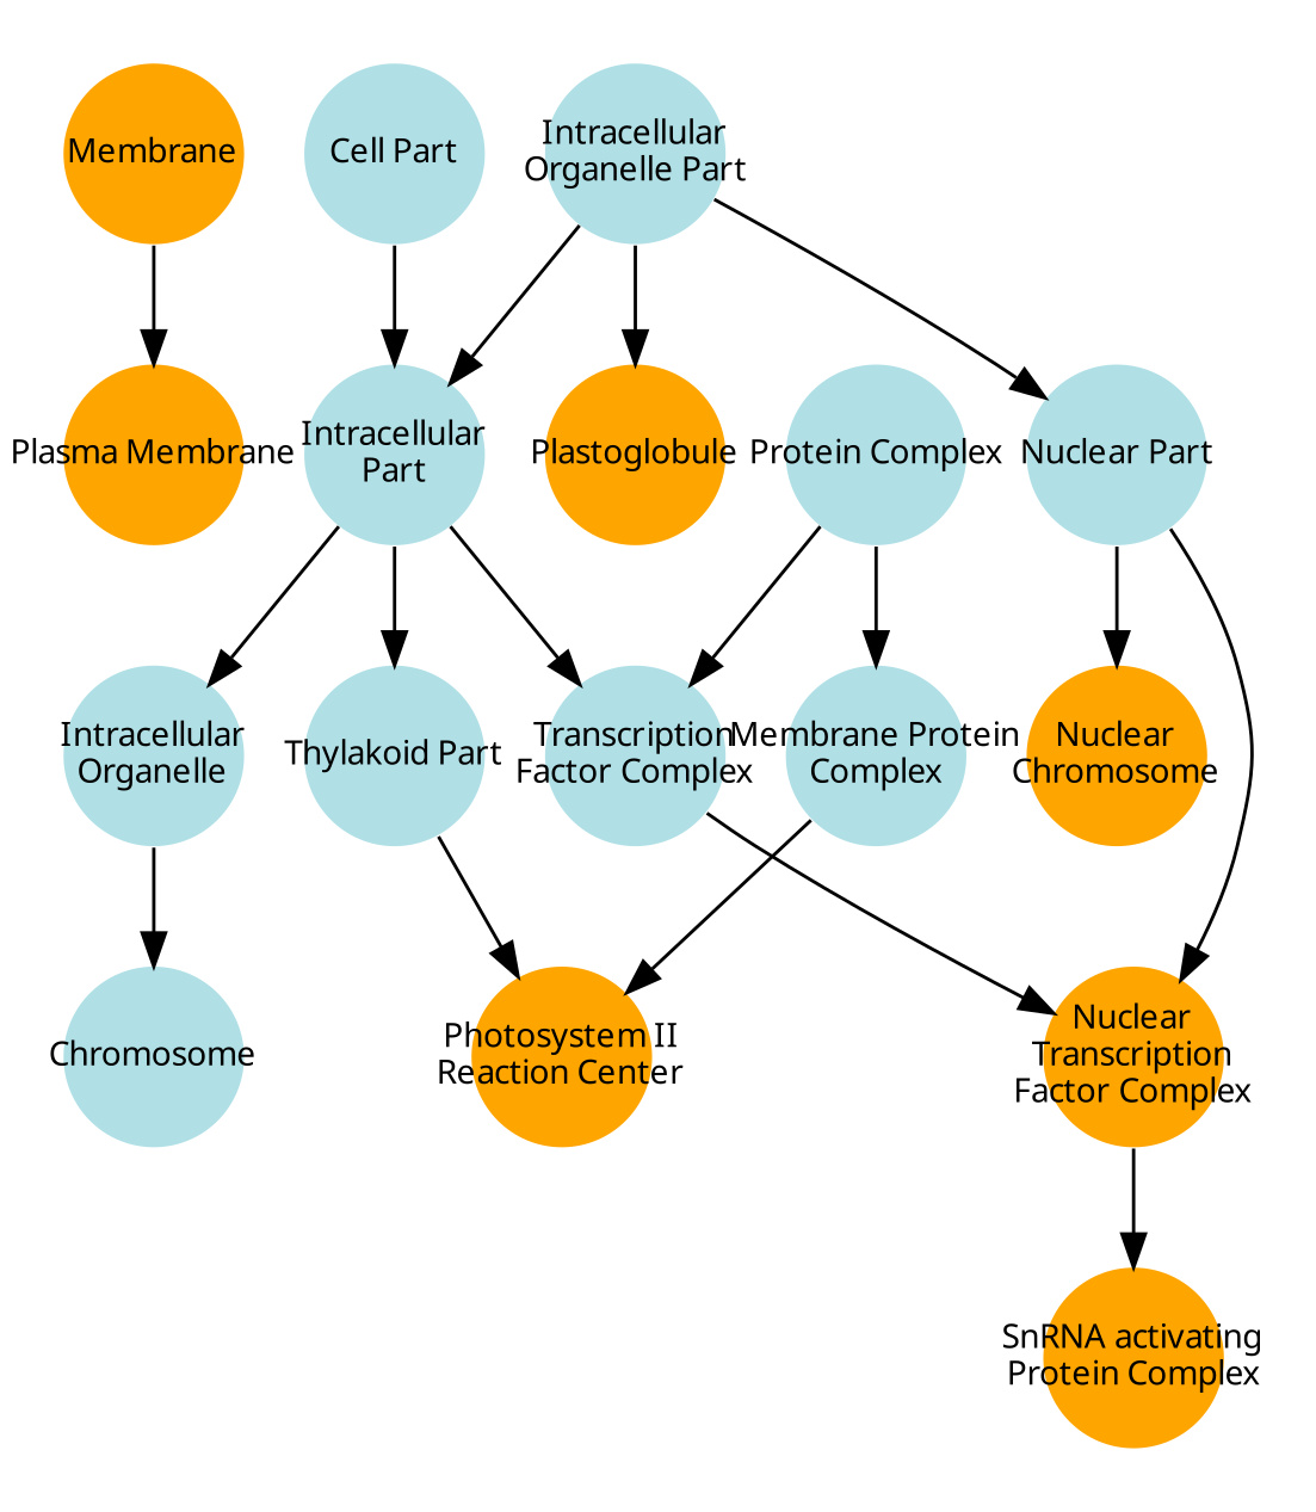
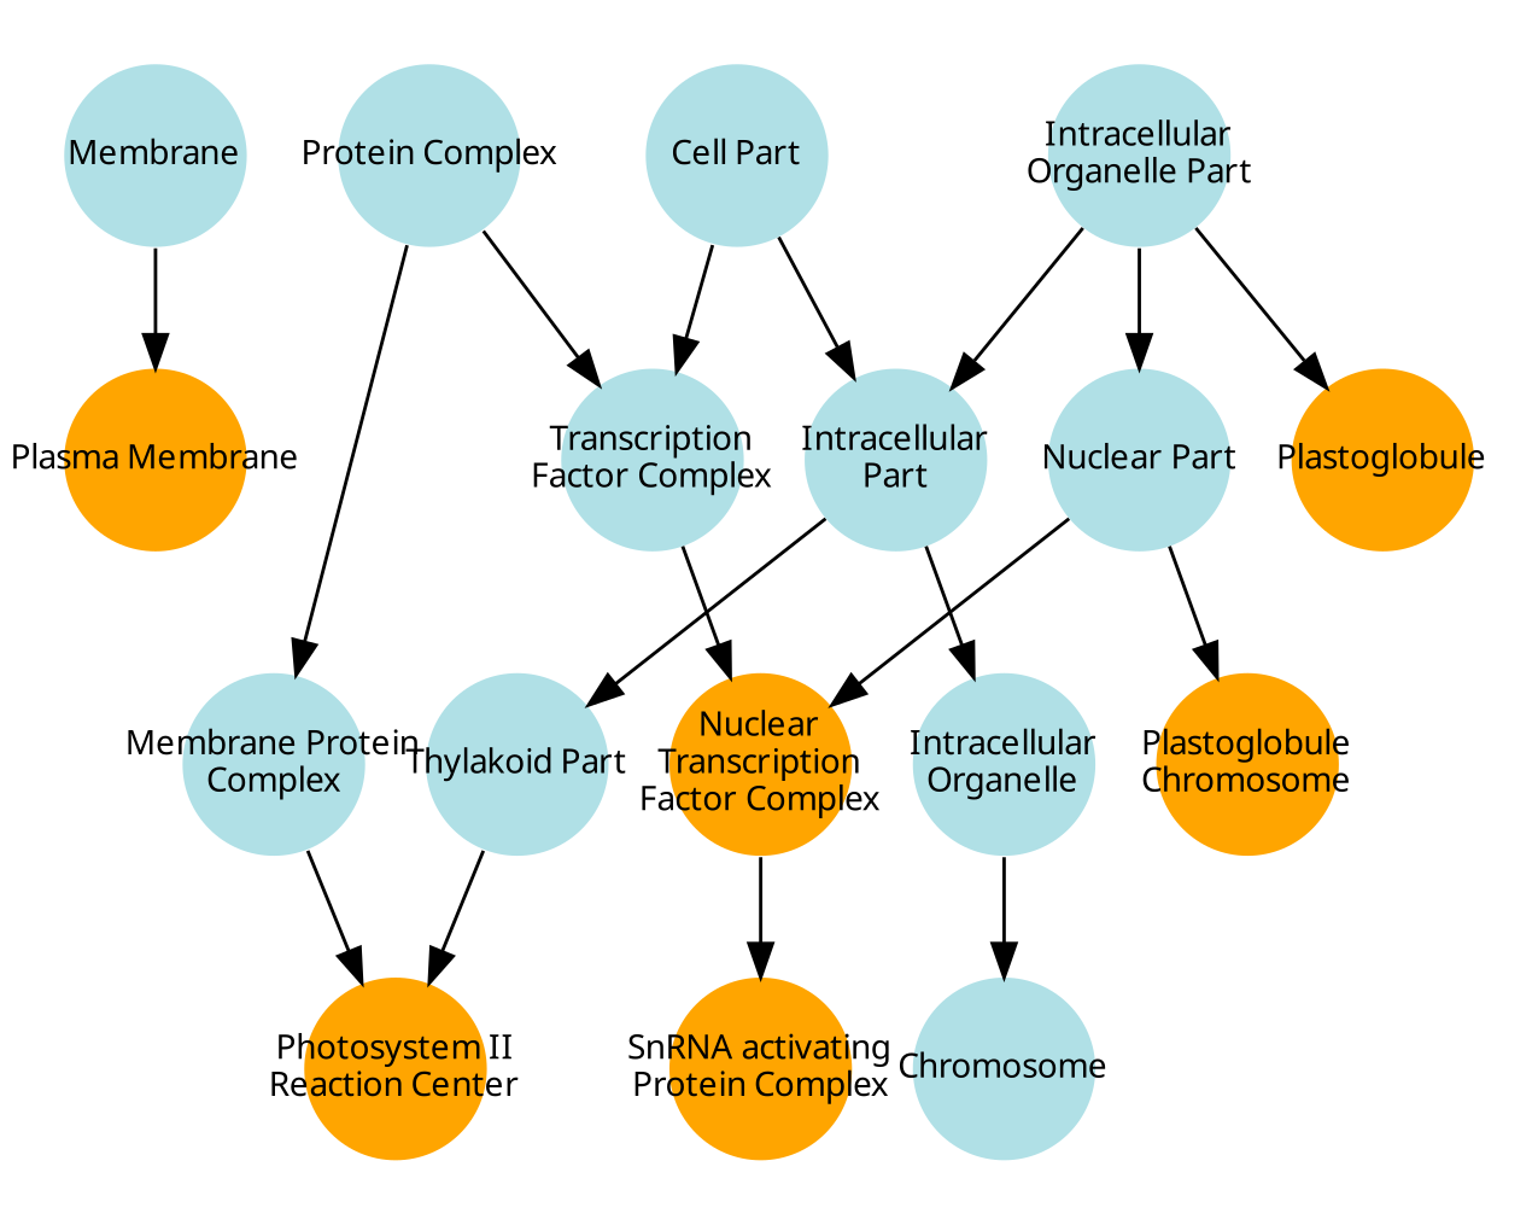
  digraph {
    fontname="Noto Sans"
    node [color=transparent fillcolor=powderblue fixedsize=true fontname="Noto Sans" fontsize=10 shape=circle style=filled]
    edge [color="#000000" fontname="Noto Sans" lty=solid]
-   n1 [fillcolor=orange label=Membrane width=0.75]
+   n1 [label=Membrane width=0.75]
    n2 [fillcolor=orange label="Plasma Membrane" width=0.75]
    n3 [label="Cell Part" width=0.75]
    n4 [label="Intracellular\nPart" width=0.75]
    n5 [label="Protein Complex" width=0.75]
    n6 [label="Transcription\nFactor Complex" width=0.75]
    n7 [label="Membrane Protein\nComplex" width=0.75]
    n8 [label="Intracellular\nOrganelle" width=0.75]
    n9 [label="Thylakoid Part" width=0.75]
    n10 [label=Chromosome width=0.75]
    n11 [label="Intracellular\nOrganelle Part" width=0.75]
    n12 [fillcolor=orange label=Plastoglobule width=0.75]
    n13 [label="Nuclear Part" width=0.75]
    n14 [fillcolor=orange label="Photosystem II\nReaction Center" width=0.75]
    n15 [fillcolor=orange label="Nuclear\nTranscription\nFactor Complex" width=0.75]
-   n16 [fillcolor=orange label="Nuclear\nChromosome" width=0.75]
+   n16 [fillcolor=orange label="Plastoglobule\nChromosome" width=0.75]
    n17 [fillcolor=orange label="SnRNA activating\nProtein Complex" width=0.75]
    n1 -> n2
    n3 -> n4
-   n4 -> n6
+   n3 -> n6
    n4 -> n8
    n4 -> n9
    n5 -> n6
    n5 -> n7
    n6 -> n15
    n7 -> n14
    n8 -> n10
    n9 -> n14
    n11 -> n4
    n11 -> n12
    n11 -> n13
    n13 -> n15
    n13 -> n16
    n15 -> n17
  }
